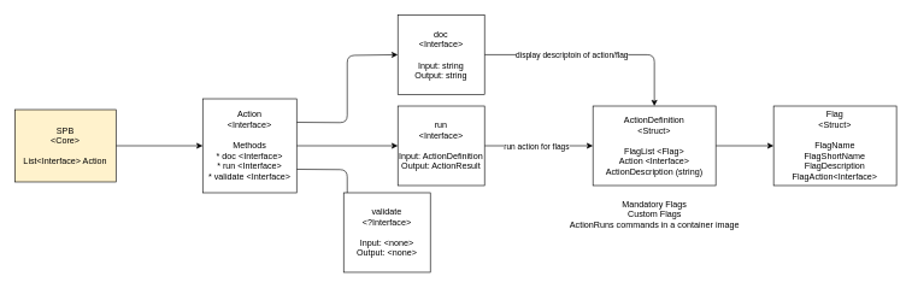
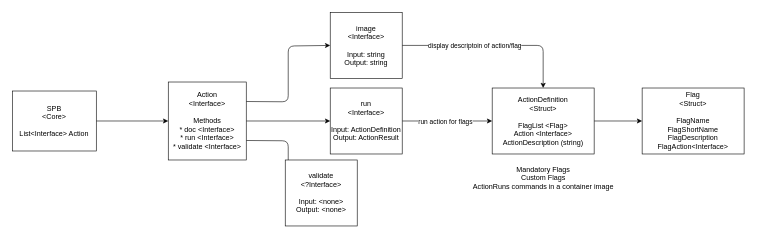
  <mxCell id="0" />
  <mxCell id="1" parent="0" />
  <mxCell id="2" style="edgeStyle=none;html=1;exitX=1;exitY=0.25;exitDx=0;exitDy=0;entryX=0;entryY=0.5;entryDx=0;entryDy=0;" parent="1" source="5" target="10" edge="1"><mxGeometry relative="1" as="geometry"><Array as="points"><mxPoint x="480" y="169" /><mxPoint x="480" y="76" /></Array></mxGeometry></mxCell>
  <mxCell id="3" style="edgeStyle=none;html=1;exitX=1;exitY=0.5;exitDx=0;exitDy=0;" parent="1" source="5" target="13" edge="1"><mxGeometry relative="1" as="geometry" /></mxCell>
  <mxCell id="4" style="edgeStyle=none;html=1;exitX=1;exitY=0.75;exitDx=0;exitDy=0;entryX=0;entryY=0.5;entryDx=0;entryDy=0;" parent="1" source="5" target="14" edge="1"><mxGeometry relative="1" as="geometry"><Array as="points"><mxPoint x="480" y="234" /><mxPoint x="480" y="321" /></Array></mxGeometry></mxCell>
  <mxCell id="5" value="Action&lt;br&gt;&amp;lt;Interface&amp;gt;&lt;br&gt;&lt;br&gt;Methods&lt;br&gt;* doc &amp;lt;Interface&amp;gt;&lt;br&gt;* run &amp;lt;Interface&amp;gt;&lt;br&gt;* validate &amp;lt;Interface&amp;gt;" style="rounded=0;whiteSpace=wrap;html=1;" parent="1" vertex="1"><mxGeometry x="280" y="136" width="130" height="130" as="geometry" /></mxCell>
  <mxCell id="6" style="edgeStyle=none;html=1;exitX=1;exitY=0.5;exitDx=0;exitDy=0;entryX=0;entryY=0.5;entryDx=0;entryDy=0;" parent="1" source="7" target="5" edge="1"><mxGeometry relative="1" as="geometry" /></mxCell>
- <mxCell id="7" value="SPB&lt;br&gt;&amp;lt;Core&amp;gt;&lt;br&gt;&lt;br&gt;List&amp;lt;Interface&amp;gt; Action" style="rounded=0;whiteSpace=wrap;html=1;fillColor=#fff2cc;" parent="1" vertex="1"><mxGeometry x="20" y="151" width="140" height="100" as="geometry" /></mxCell>
+ <mxCell id="7" value="SPB&lt;br&gt;&amp;lt;Core&amp;gt;&lt;br&gt;&lt;br&gt;List&amp;lt;Interface&amp;gt; Action" style="rounded=0;whiteSpace=wrap;html=1;" parent="1" vertex="1"><mxGeometry x="20" y="151" width="140" height="100" as="geometry" /></mxCell>
  <mxCell id="8" style="edgeStyle=none;html=1;exitX=1;exitY=0.5;exitDx=0;exitDy=0;entryX=0.5;entryY=0;entryDx=0;entryDy=0;" parent="1" source="10" target="16" edge="1"><mxGeometry relative="1" as="geometry"><Array as="points"><mxPoint x="790" y="75" /><mxPoint x="905" y="75" /></Array></mxGeometry></mxCell>
  <mxCell id="9" value="display descriptoin of action/flag" style="edgeLabel;html=1;align=center;verticalAlign=middle;resizable=0;points=[];" parent="8" vertex="1" connectable="0"><mxGeometry x="-0.106" y="-1" relative="1" as="geometry"><mxPoint x="-17" y="-1" as="offset" /></mxGeometry></mxCell>
- <mxCell id="10" value="doc&lt;br&gt;&amp;lt;Interface&amp;gt;&lt;br&gt;&lt;br&gt;Input: string&lt;br&gt;Output: string" style="rounded=0;whiteSpace=wrap;html=1;" parent="1" vertex="1"><mxGeometry x="550" y="20" width="120" height="110" as="geometry" /></mxCell>
+ <mxCell id="10" value="image&lt;br&gt;&amp;lt;Interface&amp;gt;&lt;br&gt;&lt;br&gt;Input: string&lt;br&gt;Output: string" style="rounded=0;whiteSpace=wrap;html=1;" parent="1" vertex="1"><mxGeometry x="550" y="20" width="120" height="110" as="geometry" /></mxCell>
  <mxCell id="11" style="edgeStyle=none;html=1;exitX=1;exitY=0.5;exitDx=0;exitDy=0;entryX=0;entryY=0.5;entryDx=0;entryDy=0;" parent="1" source="13" target="16" edge="1"><mxGeometry relative="1" as="geometry" /></mxCell>
  <mxCell id="12" value="run action for flags" style="edgeLabel;html=1;align=center;verticalAlign=middle;resizable=0;points=[];" parent="11" vertex="1" connectable="0"><mxGeometry x="-0.152" y="1" relative="1" as="geometry"><mxPoint x="7" y="1" as="offset" /></mxGeometry></mxCell>
  <mxCell id="13" value="run&lt;br&gt;&amp;lt;Interface&amp;gt;&lt;br&gt;&lt;br&gt;Input: ActionDefinition&lt;br&gt;Output: ActionResult" style="rounded=0;whiteSpace=wrap;html=1;" parent="1" vertex="1"><mxGeometry x="550" y="146" width="120" height="110" as="geometry" /></mxCell>
  <mxCell id="14" value="validate&lt;br&gt;&amp;lt;?Interface&amp;gt;&lt;br&gt;&lt;br&gt;Input: &amp;lt;none&amp;gt;&lt;br&gt;Output: &amp;lt;none&amp;gt;" style="rounded=0;whiteSpace=wrap;html=1;" parent="1" vertex="1"><mxGeometry x="475" y="266" width="120" height="110" as="geometry" /></mxCell>
  <mxCell id="15" style="edgeStyle=none;html=1;exitX=1;exitY=0.5;exitDx=0;exitDy=0;entryX=0;entryY=0.5;entryDx=0;entryDy=0;" parent="1" source="16" target="17" edge="1"><mxGeometry relative="1" as="geometry" /></mxCell>
  <mxCell id="16" value="ActionDefinition&lt;br&gt;&amp;lt;Struct&amp;gt;&lt;br&gt;&lt;br&gt;FlagList &amp;lt;Flag&amp;gt;&lt;br&gt;Action &amp;lt;Interface&amp;gt;&lt;br&gt;ActionDescription (string)" style="rounded=0;whiteSpace=wrap;html=1;" parent="1" vertex="1"><mxGeometry x="820" y="146" width="170" height="110" as="geometry" /></mxCell>
  <mxCell id="17" value="Flag&lt;br&gt;&amp;lt;Struct&amp;gt;&lt;br&gt;&lt;br&gt;FlagName&lt;br&gt;FlagShortName&lt;br&gt;FlagDescription&lt;br&gt;FlagAction&amp;lt;Interface&amp;gt;" style="rounded=0;whiteSpace=wrap;html=1;" parent="1" vertex="1"><mxGeometry x="1070" y="146" width="170" height="110" as="geometry" /></mxCell>
  <mxCell id="18" value="Mandatory Flags&lt;br&gt;Custom Flags&lt;br&gt;ActionRuns commands in a container image" style="text;html=1;align=center;verticalAlign=middle;resizable=0;points=[];autosize=1;strokeColor=none;fillColor=none;" vertex="1" parent="1"><mxGeometry x="780" y="271" width="250" height="50" as="geometry" /></mxCell>
